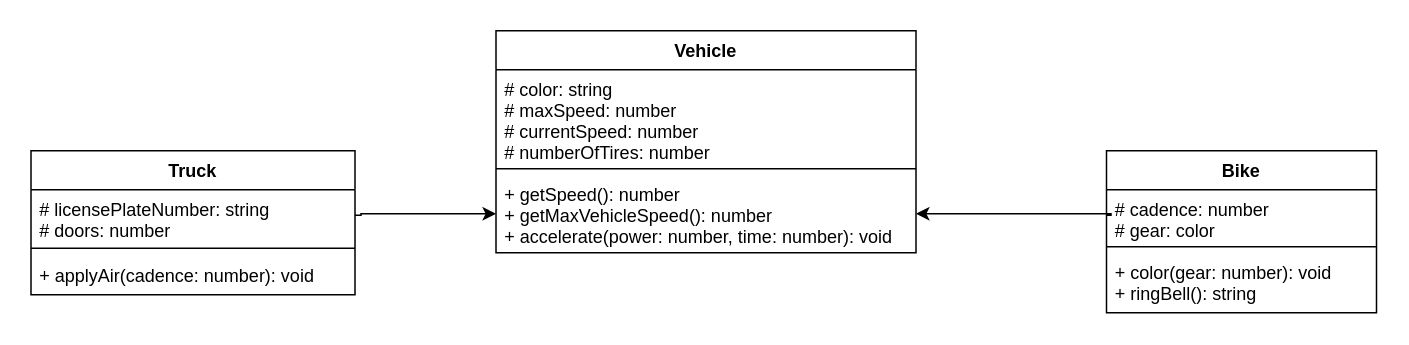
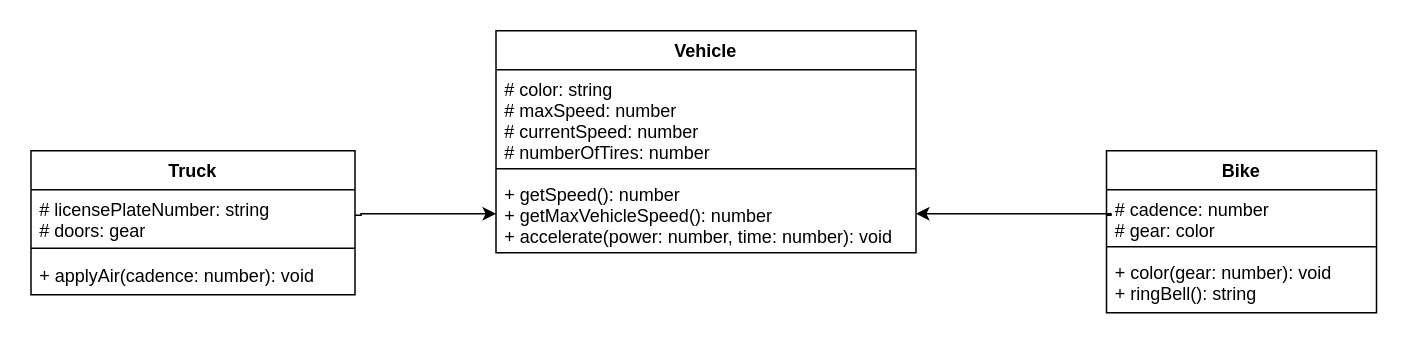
  <mxCell id="0" />
  <mxCell id="1" parent="0" />
  <mxCell id="2" value="Vehicle" style="swimlane;fontStyle=1;align=center;verticalAlign=top;childLayout=stackLayout;horizontal=1;startSize=26;horizontalStack=0;resizeParent=1;resizeParentMax=0;resizeLast=0;collapsible=1;marginBottom=0;" vertex="1" parent="1"><mxGeometry x="330" y="20" width="280" height="148" as="geometry" /></mxCell>
  <mxCell id="3" value="# color: string&#10;# maxSpeed: number&#10;# currentSpeed: number&#10;# numberOfTires: number" style="text;strokeColor=none;fillColor=none;align=left;verticalAlign=top;spacingLeft=4;spacingRight=4;overflow=hidden;rotatable=0;points=[[0,0.5],[1,0.5]];portConstraint=eastwest;" vertex="1" parent="2"><mxGeometry y="26" width="280" height="62" as="geometry" /></mxCell>
  <mxCell id="4" value="" style="line;strokeWidth=1;fillColor=none;align=left;verticalAlign=middle;spacingTop=-1;spacingLeft=3;spacingRight=3;rotatable=0;labelPosition=right;points=[];portConstraint=eastwest;strokeColor=inherit;" vertex="1" parent="2"><mxGeometry y="88" width="280" height="8" as="geometry" /></mxCell>
  <mxCell id="5" value="+ getSpeed(): number&#10;+ getMaxVehicleSpeed(): number&#10;+ accelerate(power: number, time: number): void" style="text;strokeColor=none;fillColor=none;align=left;verticalAlign=top;spacingLeft=4;spacingRight=4;overflow=hidden;rotatable=0;points=[[0,0.5],[1,0.5]];portConstraint=eastwest;" vertex="1" parent="2"><mxGeometry y="96" width="280" height="52" as="geometry" /></mxCell>
  <mxCell id="6" value="Truck" style="swimlane;fontStyle=1;align=center;verticalAlign=top;childLayout=stackLayout;horizontal=1;startSize=26;horizontalStack=0;resizeParent=1;resizeParentMax=0;resizeLast=0;collapsible=1;marginBottom=0;" vertex="1" parent="1"><mxGeometry x="20" y="100" width="216" height="96" as="geometry" /></mxCell>
- <mxCell id="7" value="# licensePlateNumber: string&#10;# doors: number" style="text;strokeColor=none;fillColor=none;align=left;verticalAlign=top;spacingLeft=4;spacingRight=4;overflow=hidden;rotatable=0;points=[[0,0.5],[1,0.5]];portConstraint=eastwest;" vertex="1" parent="6"><mxGeometry y="26" width="216" height="34" as="geometry" /></mxCell>
+ <mxCell id="7" value="# licensePlateNumber: string&#10;# doors: gear" style="text;strokeColor=none;fillColor=none;align=left;verticalAlign=top;spacingLeft=4;spacingRight=4;overflow=hidden;rotatable=0;points=[[0,0.5],[1,0.5]];portConstraint=eastwest;" vertex="1" parent="6"><mxGeometry y="26" width="216" height="34" as="geometry" /></mxCell>
  <mxCell id="8" value="" style="line;strokeWidth=1;fillColor=none;align=left;verticalAlign=middle;spacingTop=-1;spacingLeft=3;spacingRight=3;rotatable=0;labelPosition=right;points=[];portConstraint=eastwest;strokeColor=inherit;" vertex="1" parent="6"><mxGeometry y="60" width="216" height="10" as="geometry" /></mxCell>
  <mxCell id="9" value="+ applyAir(cadence: number): void" style="text;strokeColor=none;fillColor=none;align=left;verticalAlign=top;spacingLeft=4;spacingRight=4;overflow=hidden;rotatable=0;points=[[0,0.5],[1,0.5]];portConstraint=eastwest;" vertex="1" parent="6"><mxGeometry y="70" width="216" height="26" as="geometry" /></mxCell>
  <mxCell id="10" value="Bike" style="swimlane;fontStyle=1;align=center;verticalAlign=top;childLayout=stackLayout;horizontal=1;startSize=26;horizontalStack=0;resizeParent=1;resizeParentMax=0;resizeLast=0;collapsible=1;marginBottom=0;" vertex="1" parent="1"><mxGeometry x="737" y="100" width="180" height="108" as="geometry" /></mxCell>
  <mxCell id="11" value="# cadence: number&#10;# gear: color" style="text;strokeColor=none;fillColor=none;align=left;verticalAlign=top;spacingLeft=4;spacingRight=4;overflow=hidden;rotatable=0;points=[[0,0.5],[1,0.5]];portConstraint=eastwest;" vertex="1" parent="10"><mxGeometry y="26" width="180" height="34" as="geometry" /></mxCell>
  <mxCell id="12" value="" style="line;strokeWidth=1;fillColor=none;align=left;verticalAlign=middle;spacingTop=-1;spacingLeft=3;spacingRight=3;rotatable=0;labelPosition=right;points=[];portConstraint=eastwest;strokeColor=inherit;" vertex="1" parent="10"><mxGeometry y="60" width="180" height="8" as="geometry" /></mxCell>
  <mxCell id="13" value="+ color(gear: number): void&#10;+ ringBell(): string" style="text;strokeColor=none;fillColor=none;align=left;verticalAlign=top;spacingLeft=4;spacingRight=4;overflow=hidden;rotatable=0;points=[[0,0.5],[1,0.5]];portConstraint=eastwest;" vertex="1" parent="10"><mxGeometry y="68" width="180" height="40" as="geometry" /></mxCell>
  <mxCell id="14" style="edgeStyle=orthogonalEdgeStyle;shape=connector;rounded=0;html=1;exitX=1;exitY=0.5;exitDx=0;exitDy=0;entryX=0;entryY=0.5;entryDx=0;entryDy=0;labelBackgroundColor=default;strokeColor=default;fontFamily=Helvetica;fontSize=11;fontColor=default;endArrow=classic;" edge="1" parent="1" source="7" target="5"><mxGeometry relative="1" as="geometry"><Array as="points"><mxPoint x="240" y="143" /><mxPoint x="240" y="142" /></Array></mxGeometry></mxCell>
  <mxCell id="15" style="edgeStyle=orthogonalEdgeStyle;shape=connector;rounded=0;html=1;exitX=0;exitY=0.5;exitDx=0;exitDy=0;entryX=1;entryY=0.5;entryDx=0;entryDy=0;labelBackgroundColor=default;strokeColor=default;fontFamily=Helvetica;fontSize=11;fontColor=default;endArrow=classic;" edge="1" parent="1" source="11" target="5"><mxGeometry relative="1" as="geometry"><Array as="points"><mxPoint x="740" y="143" /><mxPoint x="740" y="142" /></Array></mxGeometry></mxCell>
